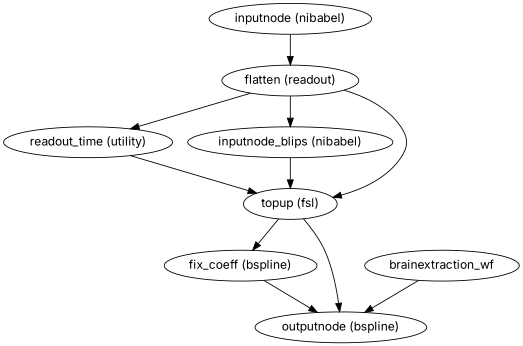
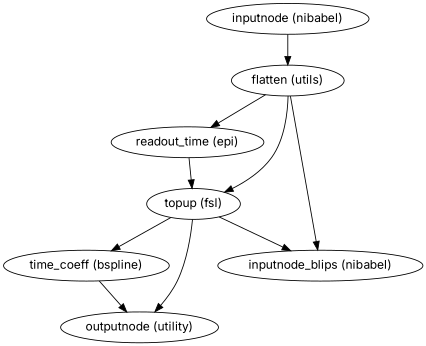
  strict digraph {
    fontname=Inter
    node [fontname=Inter]
    edge [fontname=Inter]
    n1 [label="inputnode (nibabel)"]
-   "flatten (utils)" [label="flatten (readout)"]
-   "readout_time (epi)" [label="readout_time (utility)"]
+   "flatten (utils)"
+   "readout_time (epi)"
    n4 [label="inputnode_blips (nibabel)"]
    "topup (fsl)"
-   "fix_coeff (bspline)"
-   "outputnode (utility)" [label="outputnode (bspline)"]
-   brainextraction_wf
+   "fix_coeff (bspline)" [label="time_coeff (bspline)"]
+   "outputnode (utility)"
    n1 -> "flatten (utils)"
    "flatten (utils)" -> "readout_time (epi)"
    "flatten (utils)" -> n4
    "flatten (utils)" -> "topup (fsl)"
    "readout_time (epi)" -> "topup (fsl)"
-   n4 -> "topup (fsl)"
+   "topup (fsl)" -> n4
    "topup (fsl)" -> "fix_coeff (bspline)"
    "topup (fsl)" -> "outputnode (utility)"
    "fix_coeff (bspline)" -> "outputnode (utility)"
-   brainextraction_wf -> "outputnode (utility)"
  }
